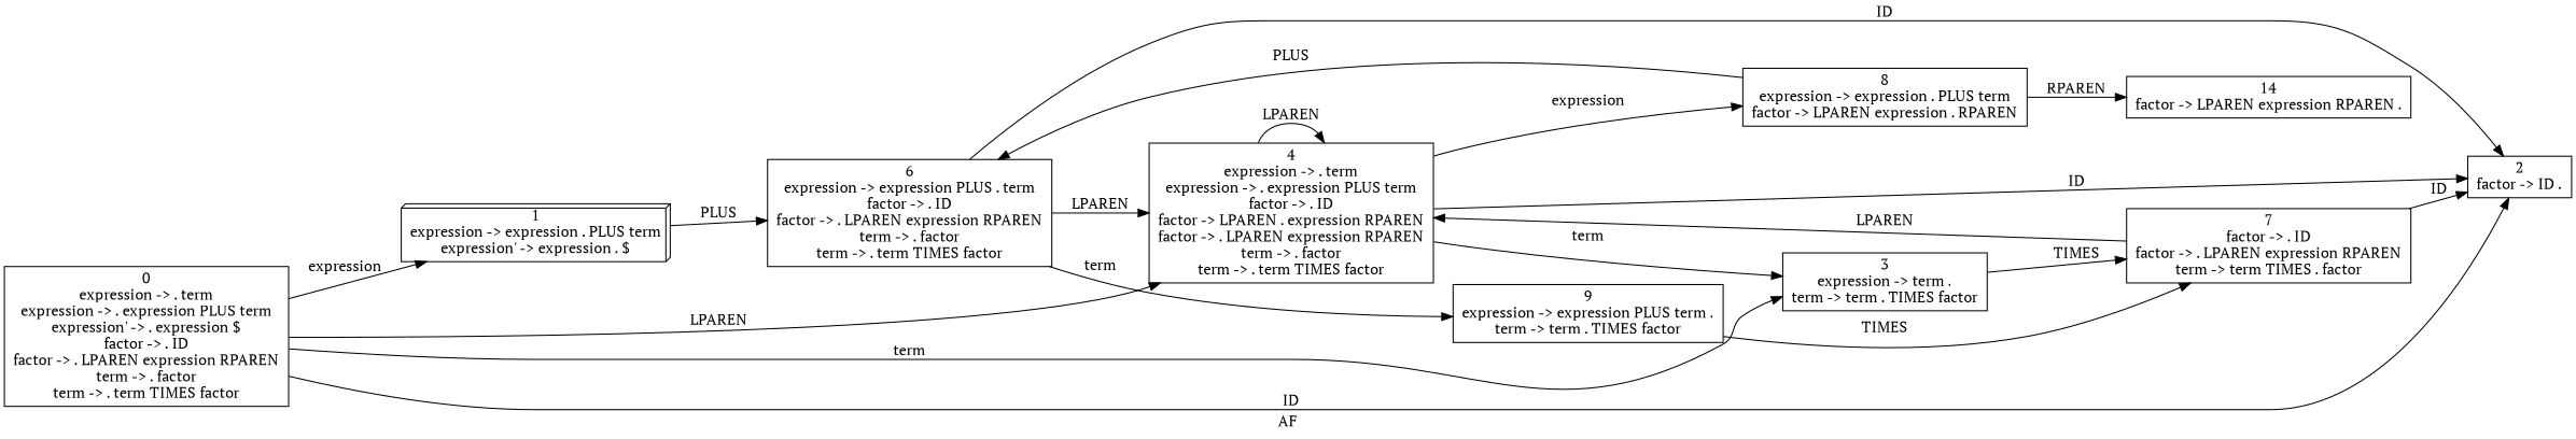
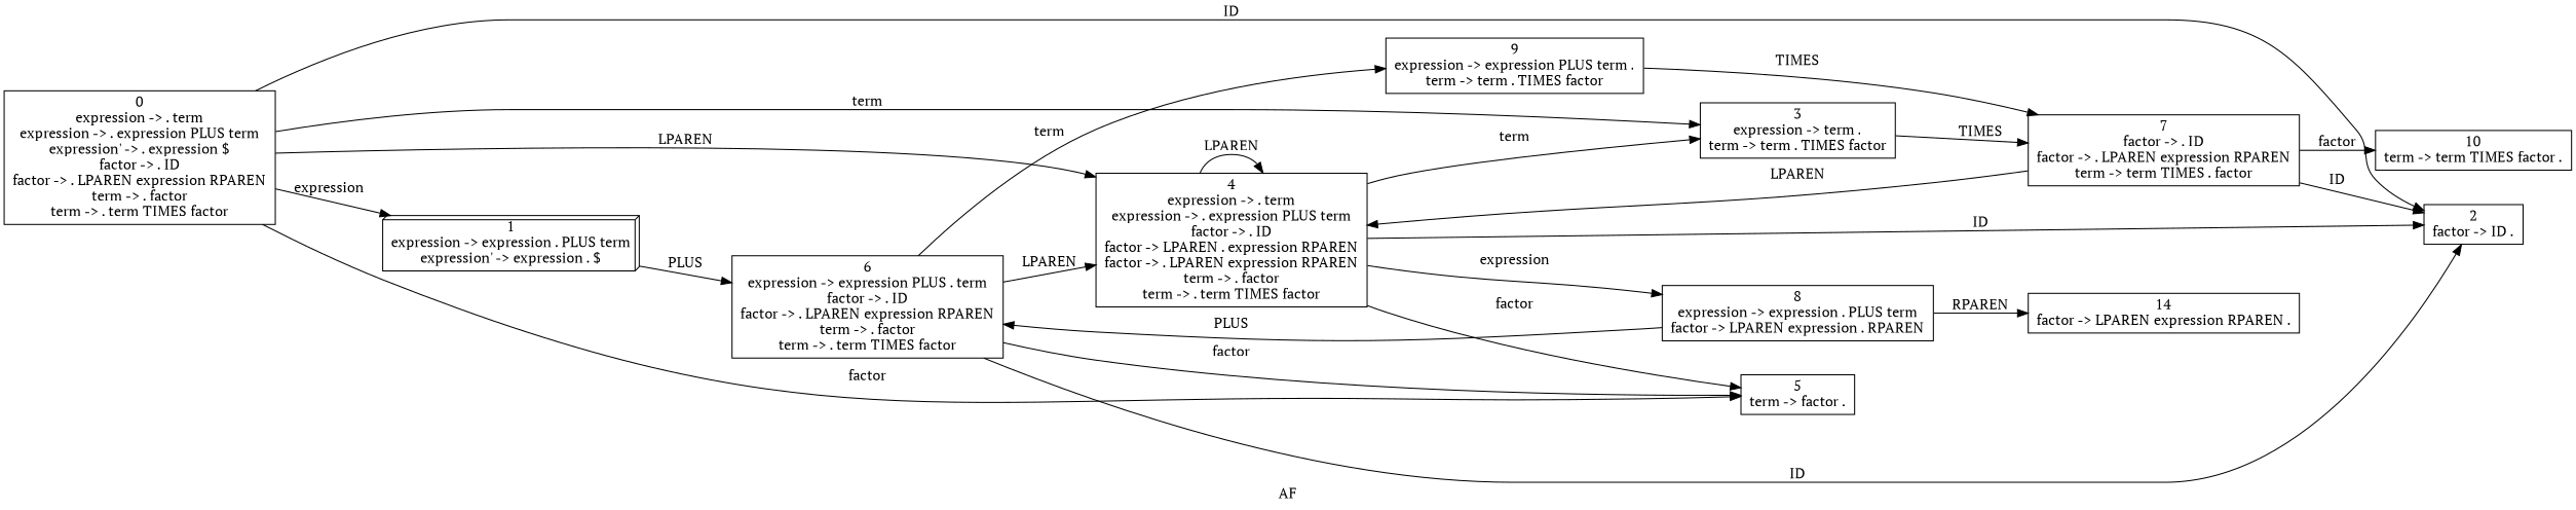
  digraph {
    fontname="PT Serif"
    label=AF
    rankdir=LR
    node [fontname="PT Serif" shape=box]
    edge [fontname="PT Serif"]
    n1 [label="0\nexpression -> . term\nexpression -> . expression PLUS term\nexpression' -> . expression $\nfactor -> . ID\nfactor -> . LPAREN expression RPAREN\nterm -> . factor\nterm -> . term TIMES factor"]
    n2 [label="1\nexpression -> expression . PLUS term\nexpression' -> expression . $" shape=box3d]
    n3 [label="2\nfactor -> ID ."]
    n4 [label="4\nexpression -> . term\nexpression -> . expression PLUS term\nfactor -> . ID\nfactor -> LPAREN . expression RPAREN\nfactor -> . LPAREN expression RPAREN\nterm -> . factor\nterm -> . term TIMES factor"]
    n5 [label="3\nexpression -> term .\nterm -> term . TIMES factor"]
+   n6 [label="5\nterm -> factor ."]
    n7 [label="6\nexpression -> expression PLUS . term\nfactor -> . ID\nfactor -> . LPAREN expression RPAREN\nterm -> . factor\nterm -> . term TIMES factor"]
    n8 [label="8\nexpression -> expression . PLUS term\nfactor -> LPAREN expression . RPAREN"]
    n9 [label="7\nfactor -> . ID\nfactor -> . LPAREN expression RPAREN\nterm -> term TIMES . factor"]
    n10 [label="9\nexpression -> expression PLUS term .\nterm -> term . TIMES factor"]
+   n11 [label="10\nterm -> term TIMES factor ."]
    n12 [label="14\nfactor -> LPAREN expression RPAREN ."]
    n1 -> n2 [label=expression]
    n1 -> n3 [label=ID]
    n1 -> n4 [label=LPAREN]
    n1 -> n5 [label=term]
+   n1 -> n6 [label=factor]
    n2 -> n7 [label=PLUS]
    n4 -> n3 [label=ID]
    n4 -> n4 [label=LPAREN]
    n4 -> n5 [label=term]
+   n4 -> n6 [label=factor]
    n4 -> n8 [label=expression]
    n5 -> n9 [label=TIMES]
    n7 -> n3 [label=ID]
    n7 -> n4 [label=LPAREN]
+   n7 -> n6 [label=factor]
    n7 -> n10 [label=term]
    n8 -> n7 [label=PLUS]
    n8 -> n12 [label=RPAREN]
    n9 -> n3 [label=ID]
    n9 -> n4 [label=LPAREN]
+   n9 -> n11 [label=factor]
    n10 -> n9 [label=TIMES]
  }
